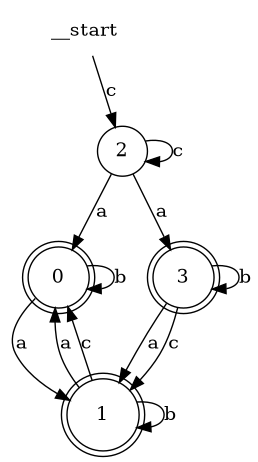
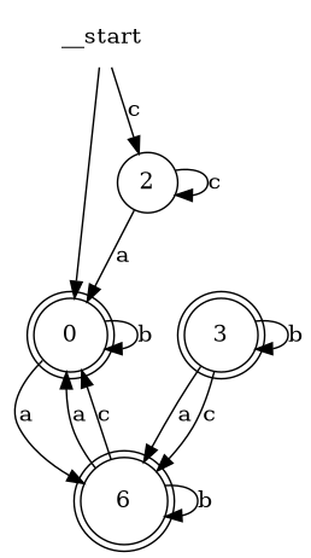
  digraph {
    node [shape=doublecircle]
    __start [shape=none]
    n2 [label=0]
    n3 [label=2 shape=circle]
-   n4 [label=1]
+   n4 [label=6]
    n5 [label=3]
+   __start -> n2
    __start -> n3 [label=c]
    n2 -> n2 [label=b]
    n2 -> n4 [label=a]
    n3 -> n2 [label=a]
    n3 -> n3 [label=c]
-   n3 -> n5 [label=a]
    n4 -> n2 [label=a]
    n4 -> n2 [label=c]
    n4 -> n4 [label=b]
    n5 -> n4 [label=a]
    n5 -> n4 [label=c]
    n5 -> n5 [label=b]
  }
